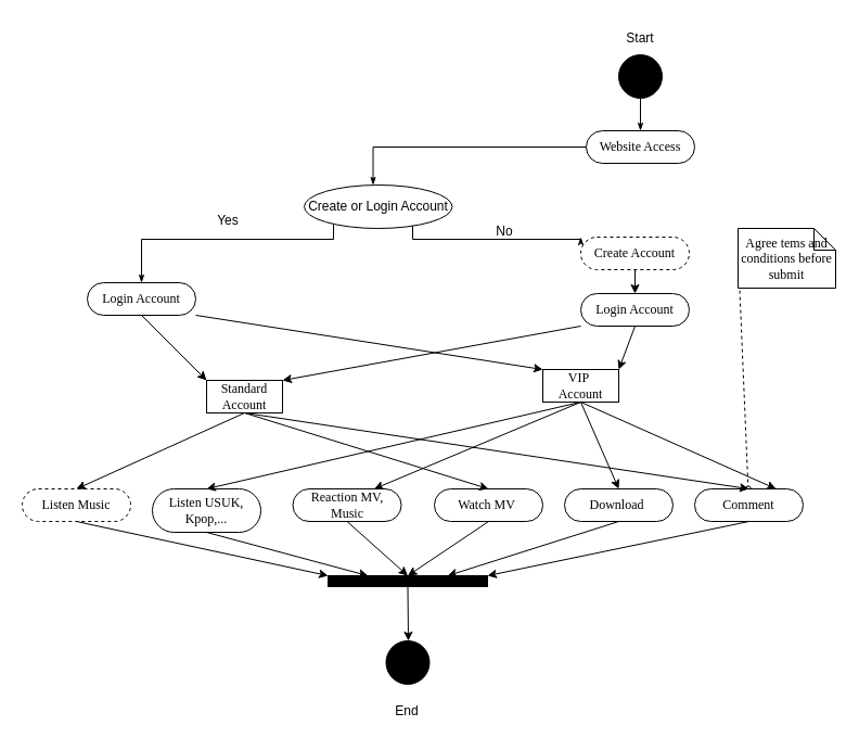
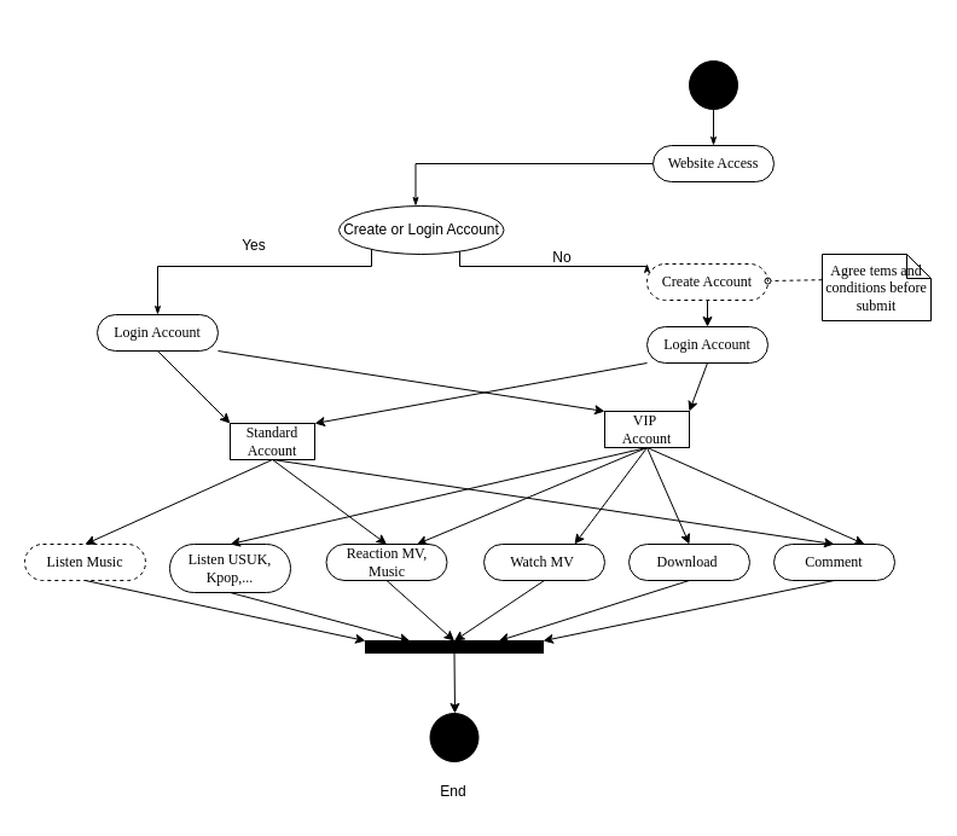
  <mxCell id="0" />
  <mxCell id="1" parent="0" />
  <mxCell id="2" value="Login Account" style="rounded=1;whiteSpace=wrap;html=1;shadow=0;comic=0;labelBackgroundColor=none;strokeWidth=1;fontFamily=Verdana;fontSize=12;align=center;arcSize=50;" parent="1" vertex="1"><mxGeometry x="80" y="260" width="100" height="30" as="geometry" /></mxCell>
  <mxCell id="3" value="VIP&amp;nbsp;&lt;br&gt;Account" style="rounded=0;whiteSpace=wrap;html=1;shadow=0;comic=0;labelBackgroundColor=none;strokeWidth=1;fontFamily=Verdana;fontSize=12;align=center;arcSize=50;" parent="1" vertex="1"><mxGeometry x="500" y="340" width="70" height="30" as="geometry" /></mxCell>
  <mxCell id="4" style="edgeStyle=orthogonalEdgeStyle;rounded=0;html=1;labelBackgroundColor=none;startArrow=none;startFill=0;startSize=5;endArrow=classicThin;endFill=1;endSize=5;jettySize=auto;orthogonalLoop=1;strokeWidth=1;fontFamily=Verdana;fontSize=12" parent="1" source="5" target="6" edge="1"><mxGeometry relative="1" as="geometry" /></mxCell>
  <mxCell id="5" value="" style="ellipse;whiteSpace=wrap;html=1;rounded=0;shadow=0;comic=0;labelBackgroundColor=none;strokeWidth=1;fillColor=#000000;fontFamily=Verdana;fontSize=12;align=center;" parent="1" vertex="1"><mxGeometry x="570" y="50" width="40" height="40" as="geometry" /></mxCell>
  <mxCell id="6" value="Website Access" style="rounded=1;whiteSpace=wrap;html=1;shadow=0;comic=0;labelBackgroundColor=none;strokeWidth=1;fontFamily=Verdana;fontSize=12;align=center;arcSize=50;" parent="1" vertex="1"><mxGeometry x="540" y="120" width="100" height="30" as="geometry" /></mxCell>
  <mxCell id="7" value="Create Account" style="rounded=1;whiteSpace=wrap;html=1;shadow=0;comic=0;labelBackgroundColor=none;strokeWidth=1;fontFamily=Verdana;fontSize=12;align=center;arcSize=50;dashed=1;" parent="1" vertex="1"><mxGeometry x="535" y="218" width="100" height="30" as="geometry" /></mxCell>
- <mxCell id="8" style="edgeStyle=none;rounded=0;html=1;dashed=1;labelBackgroundColor=none;startArrow=none;startFill=0;startSize=5;endArrow=oval;endFill=0;endSize=5;jettySize=auto;orthogonalLoop=1;strokeWidth=1;fontFamily=Verdana;fontSize=12;exitX=0;exitY=0.385;exitDx=0;exitDy=0;exitPerimeter=0;" parent="1" target="28" edge="1" source="16"><mxGeometry relative="1" as="geometry"><mxPoint x="650" y="267.878" as="sourcePoint" /></mxGeometry></mxCell>
+ <mxCell id="8" style="edgeStyle=none;rounded=0;html=1;dashed=1;labelBackgroundColor=none;startArrow=none;startFill=0;startSize=5;endArrow=oval;endFill=0;endSize=5;jettySize=auto;orthogonalLoop=1;strokeWidth=1;fontFamily=Verdana;fontSize=12;exitX=0;exitY=0.385;exitDx=0;exitDy=0;exitPerimeter=0;" parent="1" target="7" edge="1" source="16"><mxGeometry relative="1" as="geometry"><mxPoint x="650" y="267.878" as="sourcePoint" /></mxGeometry></mxCell>
  <mxCell id="9" style="edgeStyle=orthogonalEdgeStyle;rounded=0;html=1;entryX=0.5;entryY=0;labelBackgroundColor=none;startArrow=none;startFill=0;startSize=5;endArrow=classicThin;endFill=1;endSize=5;jettySize=auto;orthogonalLoop=1;strokeWidth=1;fontFamily=Verdana;fontSize=12" parent="1" source="6" edge="1"><mxGeometry relative="1" as="geometry"><Array as="points"><mxPoint x="344" y="135" /></Array><mxPoint x="343.5" y="170" as="targetPoint" /></mxGeometry></mxCell>
  <mxCell id="10" style="edgeStyle=orthogonalEdgeStyle;rounded=0;html=1;labelBackgroundColor=none;startArrow=none;startFill=0;startSize=5;endArrow=classicThin;endFill=1;endSize=5;jettySize=auto;orthogonalLoop=1;strokeWidth=1;fontFamily=Verdana;fontSize=12;entryX=0;entryY=0;entryDx=0;entryDy=0;" parent="1" target="7" edge="1"><mxGeometry relative="1" as="geometry"><Array as="points"><mxPoint x="380" y="220" /><mxPoint x="535" y="220" /></Array><mxPoint x="380" y="200" as="sourcePoint" /></mxGeometry></mxCell>
  <mxCell id="11" style="edgeStyle=orthogonalEdgeStyle;rounded=0;html=1;entryX=0.5;entryY=0;labelBackgroundColor=none;startArrow=none;startFill=0;startSize=5;endArrow=classicThin;endFill=1;endSize=5;jettySize=auto;orthogonalLoop=1;strokeWidth=1;fontFamily=Verdana;fontSize=12" parent="1" target="2" edge="1"><mxGeometry relative="1" as="geometry"><Array as="points"><mxPoint x="307" y="220" /><mxPoint x="130" y="220" /></Array><mxPoint x="300" y="200" as="sourcePoint" /></mxGeometry></mxCell>
- <mxCell id="12" value="Start" style="text;html=1;strokeColor=none;fillColor=none;align=center;verticalAlign=middle;whiteSpace=wrap;rounded=0;" vertex="1" parent="1"><mxGeometry x="560" y="20" width="60" height="30" as="geometry" /></mxCell>
  <mxCell id="13" value="Create or Login Account" style="ellipse;whiteSpace=wrap;html=1;" vertex="1" parent="1"><mxGeometry x="280" y="170" width="136.5" height="40" as="geometry" /></mxCell>
  <mxCell id="14" value="Yes" style="text;html=1;strokeColor=none;fillColor=none;align=center;verticalAlign=middle;whiteSpace=wrap;rounded=0;" vertex="1" parent="1"><mxGeometry x="180" y="188" width="60" height="30" as="geometry" /></mxCell>
  <mxCell id="15" value="No" style="text;html=1;strokeColor=none;fillColor=none;align=center;verticalAlign=middle;whiteSpace=wrap;rounded=0;" vertex="1" parent="1"><mxGeometry x="435" y="198" width="60" height="30" as="geometry" /></mxCell>
  <mxCell id="16" value="Agree tems and conditions before submit" style="shape=note;whiteSpace=wrap;html=1;rounded=0;shadow=0;comic=0;labelBackgroundColor=none;strokeWidth=1;fontFamily=Verdana;fontSize=12;align=center;size=20;" vertex="1" parent="1"><mxGeometry x="680" y="210" width="90" height="55" as="geometry" /></mxCell>
  <mxCell id="17" value="Standard Account" style="rounded=0;whiteSpace=wrap;html=1;shadow=0;comic=0;labelBackgroundColor=none;strokeWidth=1;fontFamily=Verdana;fontSize=12;align=center;arcSize=50;" vertex="1" parent="1"><mxGeometry x="190" y="350" width="70" height="30" as="geometry" /></mxCell>
  <mxCell id="18" value="Login Account" style="rounded=1;whiteSpace=wrap;html=1;shadow=0;comic=0;labelBackgroundColor=none;strokeWidth=1;fontFamily=Verdana;fontSize=12;align=center;arcSize=50;" vertex="1" parent="1"><mxGeometry x="535" y="270" width="100" height="30" as="geometry" /></mxCell>
  <mxCell id="19" value="" style="endArrow=classic;html=1;rounded=0;exitX=0.5;exitY=1;exitDx=0;exitDy=0;entryX=0.5;entryY=0;entryDx=0;entryDy=0;" edge="1" parent="1" source="7" target="18"><mxGeometry width="50" height="50" relative="1" as="geometry"><mxPoint x="350" y="370" as="sourcePoint" /><mxPoint x="400" y="320" as="targetPoint" /></mxGeometry></mxCell>
  <mxCell id="20" value="" style="whiteSpace=wrap;html=1;rounded=0;shadow=0;comic=0;labelBackgroundColor=none;strokeWidth=1;fillColor=#000000;fontFamily=Verdana;fontSize=12;align=center;rotation=0;" vertex="1" parent="1"><mxGeometry x="302" y="530" width="147" height="10" as="geometry" /></mxCell>
  <mxCell id="21" value="" style="endArrow=classic;html=1;rounded=0;strokeWidth=1;exitX=0.5;exitY=1;exitDx=0;exitDy=0;entryX=0;entryY=0;entryDx=0;entryDy=0;" edge="1" parent="1" source="2" target="17"><mxGeometry width="50" height="50" relative="1" as="geometry"><mxPoint x="350" y="520" as="sourcePoint" /><mxPoint x="400" y="470" as="targetPoint" /></mxGeometry></mxCell>
  <mxCell id="22" value="" style="endArrow=classic;html=1;rounded=0;strokeWidth=1;exitX=1;exitY=1;exitDx=0;exitDy=0;entryX=0;entryY=0;entryDx=0;entryDy=0;" edge="1" parent="1" source="2" target="3"><mxGeometry width="50" height="50" relative="1" as="geometry"><mxPoint x="350" y="520" as="sourcePoint" /><mxPoint x="400" y="470" as="targetPoint" /></mxGeometry></mxCell>
  <mxCell id="23" value="" style="endArrow=classic;html=1;rounded=0;strokeWidth=1;exitX=0;exitY=1;exitDx=0;exitDy=0;entryX=1;entryY=0;entryDx=0;entryDy=0;" edge="1" parent="1" source="18" target="17"><mxGeometry width="50" height="50" relative="1" as="geometry"><mxPoint x="140" y="300" as="sourcePoint" /><mxPoint x="340" y="370" as="targetPoint" /></mxGeometry></mxCell>
  <mxCell id="24" value="" style="endArrow=classic;html=1;rounded=0;strokeWidth=1;exitX=0.5;exitY=1;exitDx=0;exitDy=0;entryX=1;entryY=0;entryDx=0;entryDy=0;" edge="1" parent="1" source="18" target="3"><mxGeometry width="50" height="50" relative="1" as="geometry"><mxPoint x="545" y="310" as="sourcePoint" /><mxPoint x="320" y="360" as="targetPoint" /></mxGeometry></mxCell>
  <mxCell id="25" value="Listen Music" style="rounded=1;whiteSpace=wrap;html=1;shadow=0;comic=0;labelBackgroundColor=none;strokeWidth=1;fontFamily=Verdana;fontSize=12;align=center;arcSize=50;dashed=1;" vertex="1" parent="1"><mxGeometry x="20" y="450" width="100" height="30" as="geometry" /></mxCell>
  <mxCell id="26" value="Watch MV&amp;nbsp;" style="rounded=1;whiteSpace=wrap;html=1;shadow=0;comic=0;labelBackgroundColor=none;strokeWidth=1;fontFamily=Verdana;fontSize=12;align=center;arcSize=50;" vertex="1" parent="1"><mxGeometry x="400" y="450" width="100" height="30" as="geometry" /></mxCell>
  <mxCell id="27" value="Reaction MV, Music" style="rounded=1;whiteSpace=wrap;html=1;shadow=0;comic=0;labelBackgroundColor=none;strokeWidth=1;fontFamily=Verdana;fontSize=12;align=center;arcSize=50;" vertex="1" parent="1"><mxGeometry x="269.5" y="450" width="100" height="30" as="geometry" /></mxCell>
  <mxCell id="28" value="Comment" style="rounded=1;whiteSpace=wrap;html=1;shadow=0;comic=0;labelBackgroundColor=none;strokeWidth=1;fontFamily=Verdana;fontSize=12;align=center;arcSize=50;" vertex="1" parent="1"><mxGeometry x="640" y="450" width="100" height="30" as="geometry" /></mxCell>
  <mxCell id="29" value="Download&amp;nbsp;" style="rounded=1;whiteSpace=wrap;html=1;shadow=0;comic=0;labelBackgroundColor=none;strokeWidth=1;fontFamily=Verdana;fontSize=12;align=center;arcSize=50;" vertex="1" parent="1"><mxGeometry x="520" y="450" width="100" height="30" as="geometry" /></mxCell>
  <mxCell id="30" value="Listen USUK, Kpop,..." style="rounded=1;whiteSpace=wrap;html=1;shadow=0;comic=0;labelBackgroundColor=none;strokeWidth=1;fontFamily=Verdana;fontSize=12;align=center;arcSize=50;" vertex="1" parent="1"><mxGeometry x="140" y="450" width="100" height="40" as="geometry" /></mxCell>
  <mxCell id="31" value="" style="endArrow=classic;html=1;rounded=0;strokeWidth=1;exitX=0.5;exitY=1;exitDx=0;exitDy=0;entryX=0.5;entryY=0;entryDx=0;entryDy=0;" edge="1" parent="1" source="17" target="25"><mxGeometry width="50" height="50" relative="1" as="geometry"><mxPoint x="350" y="500" as="sourcePoint" /><mxPoint x="400" y="450" as="targetPoint" /></mxGeometry></mxCell>
- <mxCell id="33" value="" style="endArrow=classic;html=1;rounded=0;strokeWidth=1;exitX=0.5;exitY=1;exitDx=0;exitDy=0;entryX=0.5;entryY=0;entryDx=0;entryDy=0;" edge="1" parent="1" source="17" target="26"><mxGeometry width="50" height="50" relative="1" as="geometry"><mxPoint x="350" y="500" as="sourcePoint" /><mxPoint x="400" y="450" as="targetPoint" /></mxGeometry></mxCell>
+ <mxCell id="32" value="" style="endArrow=classic;html=1;rounded=0;strokeWidth=1;exitX=0.5;exitY=1;exitDx=0;exitDy=0;entryX=0.5;entryY=0;entryDx=0;entryDy=0;" edge="1" parent="1" source="17" target="27"><mxGeometry width="50" height="50" relative="1" as="geometry"><mxPoint x="350" y="500" as="sourcePoint" /><mxPoint x="400" y="450" as="targetPoint" /></mxGeometry></mxCell>
  <mxCell id="34" value="" style="endArrow=classic;html=1;rounded=0;strokeWidth=1;exitX=0.5;exitY=1;exitDx=0;exitDy=0;entryX=0.5;entryY=0;entryDx=0;entryDy=0;" edge="1" parent="1" source="17" target="28"><mxGeometry width="50" height="50" relative="1" as="geometry"><mxPoint x="350" y="500" as="sourcePoint" /><mxPoint x="400" y="450" as="targetPoint" /></mxGeometry></mxCell>
  <mxCell id="35" value="" style="endArrow=classic;html=1;rounded=0;strokeWidth=1;exitX=0.5;exitY=1;exitDx=0;exitDy=0;entryX=0.5;entryY=0;entryDx=0;entryDy=0;" edge="1" parent="1" source="3" target="30"><mxGeometry width="50" height="50" relative="1" as="geometry"><mxPoint x="350" y="500" as="sourcePoint" /><mxPoint x="400" y="450" as="targetPoint" /></mxGeometry></mxCell>
  <mxCell id="36" value="" style="endArrow=classic;html=1;rounded=0;strokeWidth=1;exitX=0.5;exitY=1;exitDx=0;exitDy=0;entryX=0.75;entryY=0;entryDx=0;entryDy=0;" edge="1" parent="1" source="3" target="27"><mxGeometry width="50" height="50" relative="1" as="geometry"><mxPoint x="350" y="500" as="sourcePoint" /><mxPoint x="400" y="450" as="targetPoint" /></mxGeometry></mxCell>
+ <mxCell id="37" value="" style="endArrow=classic;html=1;rounded=0;strokeWidth=1;exitX=0.5;exitY=1;exitDx=0;exitDy=0;entryX=0.75;entryY=0;entryDx=0;entryDy=0;" edge="1" parent="1" source="3" target="26"><mxGeometry width="50" height="50" relative="1" as="geometry"><mxPoint x="350" y="500" as="sourcePoint" /><mxPoint x="400" y="450" as="targetPoint" /></mxGeometry></mxCell>
  <mxCell id="38" value="" style="endArrow=classic;html=1;rounded=0;strokeWidth=1;exitX=0.5;exitY=1;exitDx=0;exitDy=0;entryX=0.5;entryY=0;entryDx=0;entryDy=0;" edge="1" parent="1" source="3" target="29"><mxGeometry width="50" height="50" relative="1" as="geometry"><mxPoint x="350" y="500" as="sourcePoint" /><mxPoint x="400" y="450" as="targetPoint" /></mxGeometry></mxCell>
  <mxCell id="39" value="" style="endArrow=classic;html=1;rounded=0;strokeWidth=1;exitX=0.5;exitY=1;exitDx=0;exitDy=0;entryX=0.75;entryY=0;entryDx=0;entryDy=0;" edge="1" parent="1" source="3" target="28"><mxGeometry width="50" height="50" relative="1" as="geometry"><mxPoint x="350" y="500" as="sourcePoint" /><mxPoint x="400" y="450" as="targetPoint" /></mxGeometry></mxCell>
  <mxCell id="40" style="edgeStyle=orthogonalEdgeStyle;rounded=0;orthogonalLoop=1;jettySize=auto;html=1;exitX=0.25;exitY=0;exitDx=0;exitDy=0;entryX=0.25;entryY=1;entryDx=0;entryDy=0;strokeWidth=1;" edge="1" parent="1" source="20" target="20"><mxGeometry relative="1" as="geometry" /></mxCell>
  <mxCell id="41" value="" style="endArrow=classic;html=1;rounded=0;strokeWidth=1;exitX=0.5;exitY=1;exitDx=0;exitDy=0;entryX=0;entryY=0;entryDx=0;entryDy=0;" edge="1" parent="1" source="25" target="20"><mxGeometry width="50" height="50" relative="1" as="geometry"><mxPoint x="350" y="500" as="sourcePoint" /><mxPoint x="400" y="450" as="targetPoint" /></mxGeometry></mxCell>
  <mxCell id="42" value="" style="endArrow=classic;html=1;rounded=0;strokeWidth=1;exitX=0.5;exitY=1;exitDx=0;exitDy=0;entryX=0.25;entryY=0;entryDx=0;entryDy=0;" edge="1" parent="1" source="30" target="20"><mxGeometry width="50" height="50" relative="1" as="geometry"><mxPoint x="350" y="500" as="sourcePoint" /><mxPoint x="400" y="450" as="targetPoint" /></mxGeometry></mxCell>
  <mxCell id="43" value="" style="endArrow=classic;html=1;rounded=0;strokeWidth=1;exitX=0.5;exitY=1;exitDx=0;exitDy=0;entryX=0.5;entryY=0;entryDx=0;entryDy=0;" edge="1" parent="1" source="27" target="20"><mxGeometry width="50" height="50" relative="1" as="geometry"><mxPoint x="350" y="500" as="sourcePoint" /><mxPoint x="400" y="450" as="targetPoint" /></mxGeometry></mxCell>
  <mxCell id="44" value="" style="endArrow=classic;html=1;rounded=0;strokeWidth=1;exitX=0.5;exitY=1;exitDx=0;exitDy=0;entryX=0.5;entryY=0;entryDx=0;entryDy=0;" edge="1" parent="1" source="26" target="20"><mxGeometry width="50" height="50" relative="1" as="geometry"><mxPoint x="350" y="500" as="sourcePoint" /><mxPoint x="400" y="450" as="targetPoint" /></mxGeometry></mxCell>
  <mxCell id="45" value="" style="endArrow=classic;html=1;rounded=0;strokeWidth=1;exitX=0.5;exitY=1;exitDx=0;exitDy=0;entryX=0.75;entryY=0;entryDx=0;entryDy=0;" edge="1" parent="1" source="29" target="20"><mxGeometry width="50" height="50" relative="1" as="geometry"><mxPoint x="350" y="500" as="sourcePoint" /><mxPoint x="400" y="450" as="targetPoint" /></mxGeometry></mxCell>
  <mxCell id="46" value="" style="endArrow=classic;html=1;rounded=0;strokeWidth=1;exitX=0.5;exitY=1;exitDx=0;exitDy=0;entryX=1;entryY=0;entryDx=0;entryDy=0;" edge="1" parent="1" source="28" target="20"><mxGeometry width="50" height="50" relative="1" as="geometry"><mxPoint x="350" y="500" as="sourcePoint" /><mxPoint x="400" y="450" as="targetPoint" /></mxGeometry></mxCell>
  <mxCell id="47" value="" style="endArrow=classic;html=1;rounded=0;strokeWidth=1;exitX=0.5;exitY=1;exitDx=0;exitDy=0;" edge="1" parent="1" source="20"><mxGeometry width="50" height="50" relative="1" as="geometry"><mxPoint x="350" y="500" as="sourcePoint" /><mxPoint x="376" y="590" as="targetPoint" /></mxGeometry></mxCell>
  <mxCell id="48" value="" style="ellipse;whiteSpace=wrap;html=1;rounded=0;shadow=0;comic=0;labelBackgroundColor=none;strokeWidth=1;fillColor=#000000;fontFamily=Verdana;fontSize=12;align=center;" vertex="1" parent="1"><mxGeometry x="355.5" y="590" width="40" height="40" as="geometry" /></mxCell>
  <mxCell id="49" value="End" style="text;html=1;strokeColor=none;fillColor=none;align=center;verticalAlign=middle;whiteSpace=wrap;rounded=0;" vertex="1" parent="1"><mxGeometry x="345" y="640" width="60" height="30" as="geometry" /></mxCell>
